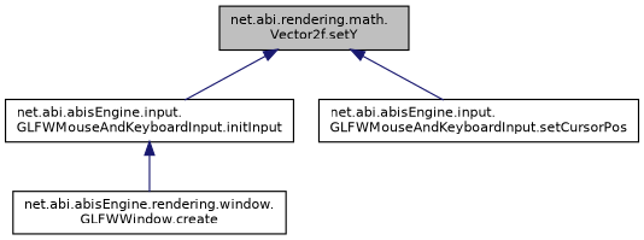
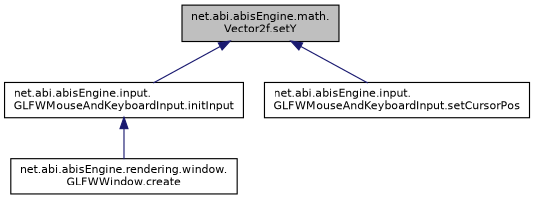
  digraph {
    rankdir=TB
    node [color=black fillcolor=white fontname=Helvetica fontsize=10 shape=record style=filled]
    edge [color=midnightblue dir=back fontname=Helvetica fontsize=10 labelfontname=Helvetica labelfontsize=10 style=solid]
-   n1 [fillcolor=grey75 fontcolor=black height=0.2 label="net.abi.rendering.math.\lVector2f.setY" width=0.4]
+   n1 [fillcolor=grey75 fontcolor=black height=0.2 label="net.abi.abisEngine.math.\lVector2f.setY" width=0.4]
    n2 [height=0.2 label="net.abi.abisEngine.input.\lGLFWMouseAndKeyboardInput.initInput" width=0.4]
    n3 [height=0.2 label="net.abi.abisEngine.input.\lGLFWMouseAndKeyboardInput.setCursorPos" width=0.4]
    n4 [height=0.2 label="net.abi.abisEngine.rendering.window.\lGLFWWindow.create" width=0.4]
    n1 -> n2
    n1 -> n3
    n2 -> n4
  }
